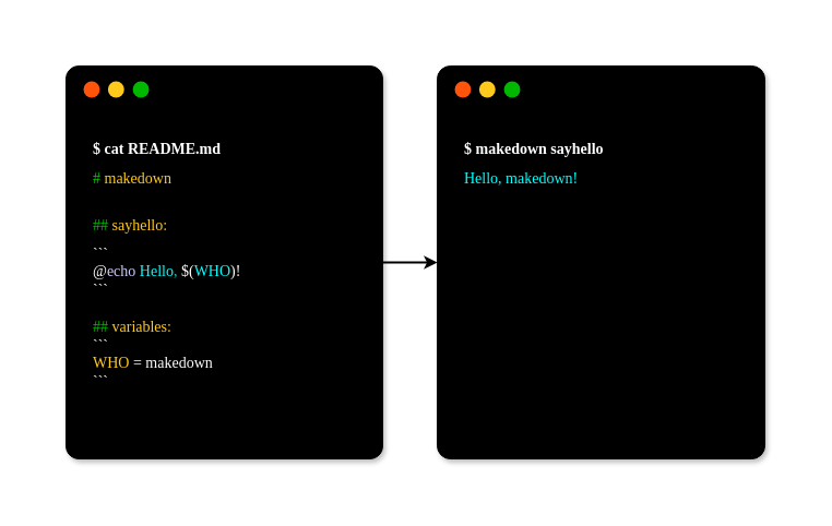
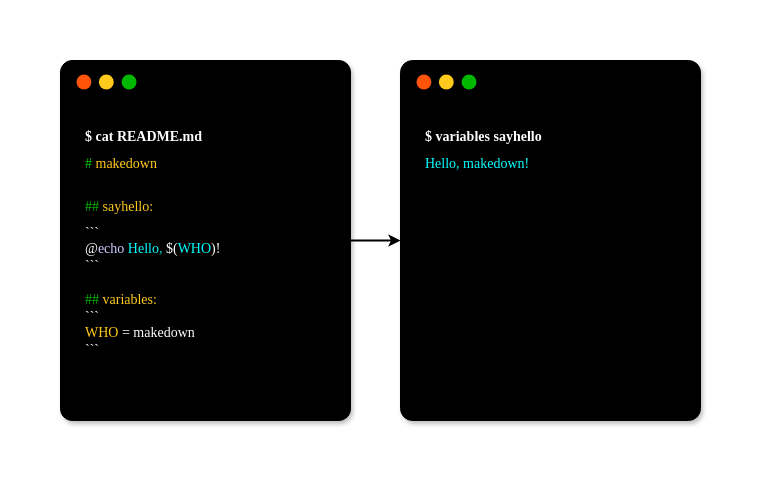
  <mxCell id="0" />
  <mxCell id="1" parent="0" />
  <mxCell id="2" value="" style="rounded=0;whiteSpace=wrap;html=1;shadow=0;glass=0;labelBackgroundColor=#000000;sketch=0;fontFamily=JetBrains Mono;fontSize=14;strokeColor=none;" parent="1" vertex="1"><mxGeometry x="20" y="20" width="720" height="440" as="geometry" /></mxCell>
  <mxCell id="3" style="edgeStyle=none;html=1;entryX=0;entryY=0.5;entryDx=0;entryDy=0;fontFamily=JetBrains Mono;fontSize=14;fontColor=#FFFFFF;strokeWidth=2;" parent="1" source="4" target="10" edge="1"><mxGeometry relative="1" as="geometry" /></mxCell>
  <mxCell id="4" value="" style="rounded=1;whiteSpace=wrap;html=1;fillColor=#000000;shadow=1;arcSize=4;glass=0;sketch=0;" parent="1" vertex="1"><mxGeometry x="60" y="60" width="290" height="360" as="geometry" /></mxCell>
  <mxCell id="5" value="" style="group;aspect=fixed;" parent="1" vertex="1" connectable="0"><mxGeometry x="76" y="74" width="60" height="20" as="geometry" /></mxCell>
  <mxCell id="6" value="" style="ellipse;whiteSpace=wrap;html=1;aspect=fixed;shadow=0;glass=0;sketch=0;fillColor=#FF540A;strokeColor=none;" parent="5" vertex="1"><mxGeometry width="14.907" height="14.907" as="geometry" /></mxCell>
  <mxCell id="7" value="" style="ellipse;whiteSpace=wrap;html=1;aspect=fixed;shadow=0;glass=0;sketch=0;fillColor=#FFCA1C;strokeColor=none;" parent="5" vertex="1"><mxGeometry x="22.36" width="14.907" height="14.907" as="geometry" /></mxCell>
  <mxCell id="8" value="" style="ellipse;whiteSpace=wrap;html=1;aspect=fixed;shadow=0;glass=0;sketch=0;fillColor=#00B800;strokeColor=none;" parent="5" vertex="1"><mxGeometry x="45.093" width="14.907" height="14.907" as="geometry" /></mxCell>
  <mxCell id="9" value="&lt;h1 style=&quot;font-size: 14px&quot;&gt;$ cat README.md&lt;/h1&gt;&lt;div&gt;&lt;font color=&quot;#00cc00&quot;&gt;#&lt;/font&gt; &lt;font color=&quot;#ffca1c&quot;&gt;makedown&lt;/font&gt;&lt;/div&gt;&lt;div&gt;&lt;br&gt;&lt;/div&gt;&lt;h1 style=&quot;font-size: 14px&quot;&gt;&lt;span style=&quot;font-weight: normal&quot;&gt;&lt;font color=&quot;#00b800&quot;&gt;##&lt;/font&gt; &lt;font color=&quot;#ffca1c&quot;&gt;sayhello:&lt;/font&gt;&lt;/span&gt;&lt;/h1&gt;&lt;div&gt;```&lt;/div&gt;&lt;div&gt;@&lt;font color=&quot;#ccccff&quot;&gt;echo&lt;/font&gt; &lt;font color=&quot;#00ffff&quot;&gt;Hello&lt;/font&gt;&lt;font color=&quot;#00cccc&quot;&gt;, &lt;/font&gt;$(&lt;font color=&quot;#00ffff&quot;&gt;WHO&lt;/font&gt;)!&lt;/div&gt;&lt;div&gt;```&lt;/div&gt;&lt;div&gt;&lt;br&gt;&lt;/div&gt;&lt;div&gt;&lt;font color=&quot;#00b800&quot;&gt;##&lt;/font&gt; &lt;font color=&quot;#ffca1c&quot;&gt;variables:&lt;/font&gt;&lt;/div&gt;&lt;div&gt;```&lt;/div&gt;&lt;div&gt;&lt;font color=&quot;#ffca1c&quot;&gt;WHO&lt;/font&gt; = makedown&lt;/div&gt;&lt;div&gt;```&lt;/div&gt;" style="text;html=1;strokeColor=none;fillColor=none;spacing=5;spacingTop=-20;whiteSpace=wrap;overflow=hidden;rounded=0;shadow=0;glass=0;sketch=0;fontFamily=JetBrains Mono;fontSize=14;fontColor=#FFFFFF;labelBackgroundColor=#000000;" parent="1" vertex="1"><mxGeometry x="80" y="130" width="260" height="260" as="geometry" /></mxCell>
  <mxCell id="10" value="" style="rounded=1;whiteSpace=wrap;html=1;fillColor=#000000;shadow=1;arcSize=4;glass=0;sketch=0;" parent="1" vertex="1"><mxGeometry x="400" y="60" width="300" height="360" as="geometry" /></mxCell>
  <mxCell id="11" value="" style="group;aspect=fixed;" parent="1" vertex="1" connectable="0"><mxGeometry x="416" y="74" width="60" height="20" as="geometry" /></mxCell>
  <mxCell id="12" value="" style="ellipse;whiteSpace=wrap;html=1;aspect=fixed;shadow=0;glass=0;sketch=0;fillColor=#FF540A;strokeColor=none;" parent="11" vertex="1"><mxGeometry width="14.907" height="14.907" as="geometry" /></mxCell>
  <mxCell id="13" value="" style="ellipse;whiteSpace=wrap;html=1;aspect=fixed;shadow=0;glass=0;sketch=0;fillColor=#FFCA1C;strokeColor=none;" parent="11" vertex="1"><mxGeometry x="22.36" width="14.907" height="14.907" as="geometry" /></mxCell>
  <mxCell id="14" value="" style="ellipse;whiteSpace=wrap;html=1;aspect=fixed;shadow=0;glass=0;sketch=0;fillColor=#00B800;strokeColor=none;" parent="11" vertex="1"><mxGeometry x="45.093" width="14.907" height="14.907" as="geometry" /></mxCell>
- <mxCell id="15" value="&lt;h1 style=&quot;font-size: 14px&quot;&gt;$ makedown sayhello&lt;/h1&gt;&lt;div&gt;&lt;font color=&quot;#00ffff&quot;&gt;Hello, makedown!&lt;/font&gt;&lt;/div&gt;&lt;div&gt;&lt;br&gt;&lt;/div&gt;&lt;div&gt;&lt;br&gt;&lt;/div&gt;" style="text;html=1;strokeColor=none;fillColor=none;spacing=5;spacingTop=-20;whiteSpace=wrap;overflow=hidden;rounded=0;shadow=0;glass=0;sketch=0;fontFamily=JetBrains Mono;fontSize=14;fontColor=#FFFFFF;labelBackgroundColor=#000000;" parent="1" vertex="1"><mxGeometry x="420" y="130" width="260" height="240" as="geometry" /></mxCell>
+ <mxCell id="15" value="&lt;h1 style=&quot;font-size: 14px&quot;&gt;$ variables sayhello&lt;/h1&gt;&lt;div&gt;&lt;font color=&quot;#00ffff&quot;&gt;Hello, makedown!&lt;/font&gt;&lt;/div&gt;&lt;div&gt;&lt;br&gt;&lt;/div&gt;&lt;div&gt;&lt;br&gt;&lt;/div&gt;" style="text;html=1;strokeColor=none;fillColor=none;spacing=5;spacingTop=-20;whiteSpace=wrap;overflow=hidden;rounded=0;shadow=0;glass=0;sketch=0;fontFamily=JetBrains Mono;fontSize=14;fontColor=#FFFFFF;labelBackgroundColor=#000000;" parent="1" vertex="1"><mxGeometry x="420" y="130" width="260" height="240" as="geometry" /></mxCell>
